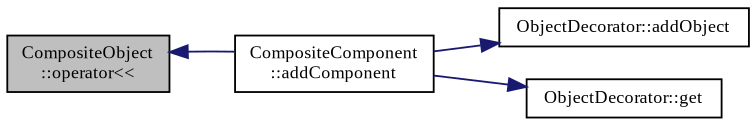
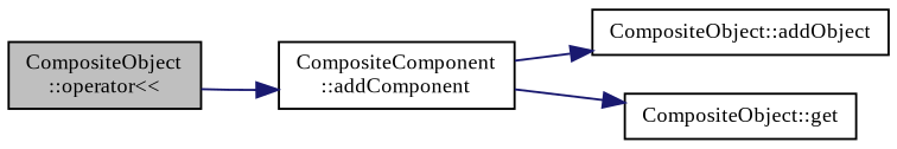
  digraph {
    fontname="Liberation Serif"
    rankdir=LR
    node [color=black fillcolor=white fontname="Liberation Serif" fontsize=10 shape=record style=filled]
    edge [color=midnightblue fontname="Liberation Serif" fontsize=10 labelfontname=Helvetica labelfontsize=10 style=solid]
    n1 [fillcolor=grey75 fontcolor=black height=0.2 label="CompositeObject\l::operator\<\<" width=0.4]
    n2 [height=0.2 label="CompositeComponent\l::addComponent" width=0.4]
-   n3 [height=0.2 label="ObjectDecorator::addObject" width=0.4]
-   n4 [height=0.2 label="ObjectDecorator::get" width=0.4]
-   n2 -> n1
+   n3 [height=0.2 label="CompositeObject::addObject" width=0.4]
+   n4 [height=0.2 label="CompositeObject::get" width=0.4]
+   n1 -> n2
    n2 -> n3
    n2 -> n4
  }
